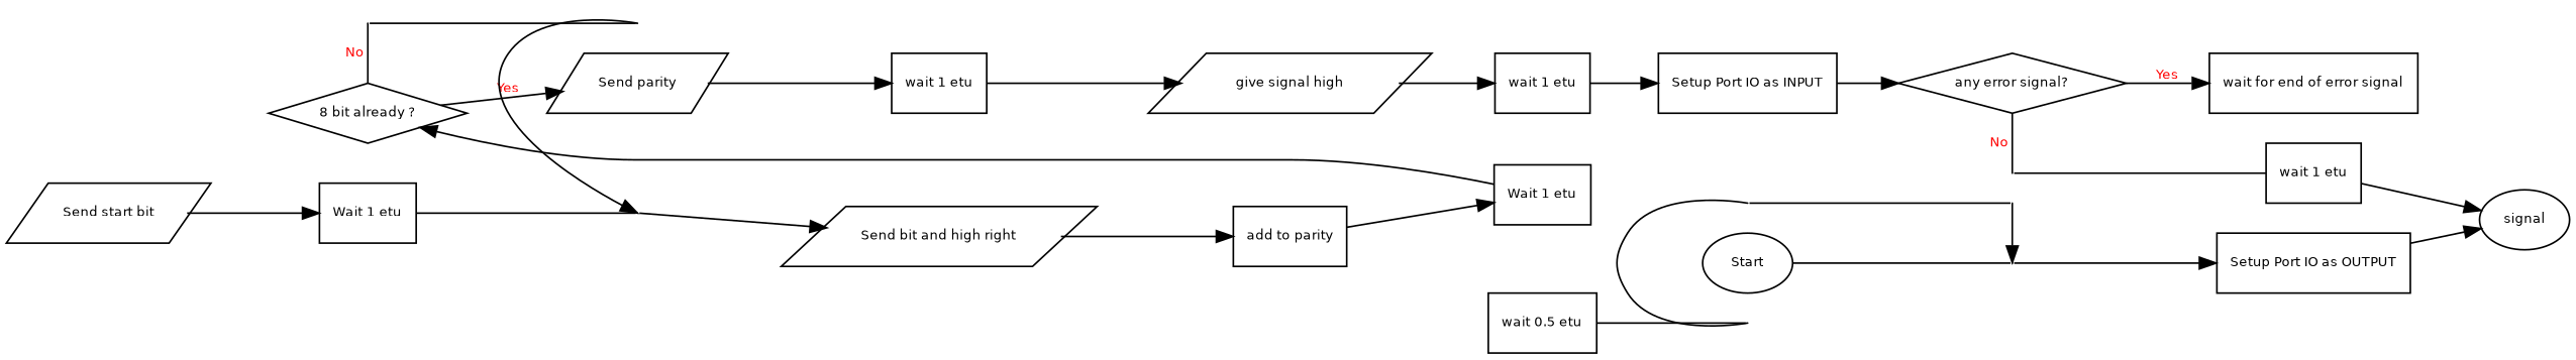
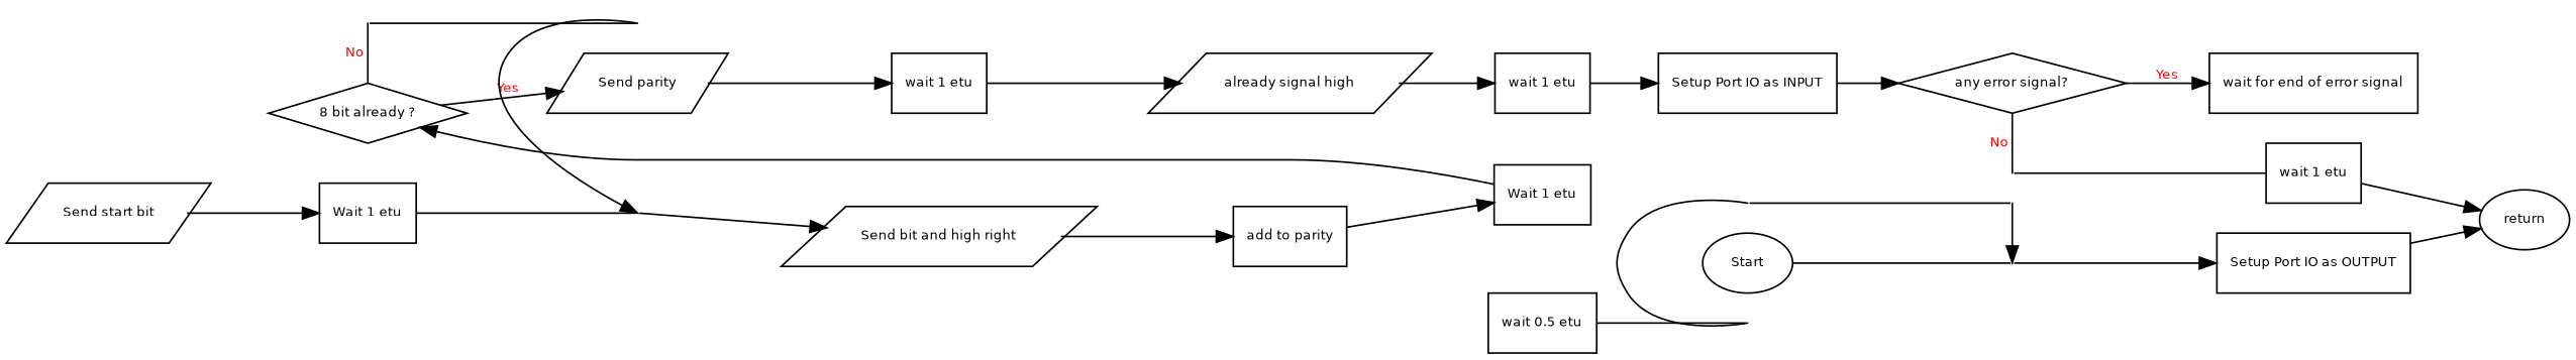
  digraph {
    rankdir=LR
    node [fontname="Bitstream Vera Sans" fontsize=8 shape=box]
    edge [fontcolor=Red fontname="Bitstream Vera Sans" fontsize=8]
    n1 [label="." shape=point width=0]
    n2 [label="8 bit already ?" shape=diamond]
    n3 [label="." shape=point width=0]
    n4 [label="." shape=point width=0]
    n5 [label="any error signal?" shape=diamond]
    n6 [label="." shape=point width=0]
    n7 [label="." shape=point width=0]
    n8 [label="." shape=point width=0]
    n9 [label="." shape=point width=0]
    n10 [label="." shape=point width=0]
    n11 [label="Send parity" shape=parallelogram]
    n12 [label="Send bit and high right" shape=parallelogram]
    n13 [label="wait for end of error signal"]
    n14 [label="wait 1 etu"]
    n15 [label="Setup Port IO as OUTPUT"]
    n16 [label=Start shape=oval]
-   n17 [label=signal shape=oval]
+   n17 [label=return shape=oval]
    n18 [label="Send start bit" shape=parallelogram]
    n19 [label="Wait 1 etu"]
    n20 [label="add to parity"]
    n21 [label="Wait 1 etu"]
    n22 [label="wait 1 etu"]
-   n23 [label="give signal high" shape=parallelogram]
+   n23 [label="already signal high" shape=parallelogram]
    n24 [label="wait 1 etu"]
    n25 [label="Setup Port IO as INPUT"]
    n26 [label="wait 0.5 etu"]
    subgraph sub_1 {
      rank=same
      n1
      n2
    }
    subgraph sub_2 {
      rank=same
      n3
      n4
    }
    subgraph sub_3 {
      rank=same
      n5
      n6
    }
    subgraph sub_4 {
      rank=same
      n7
      n8
    }
    subgraph sub_5 {
      rank=same
      n9
      n10
    }
    n1 -> n2 [arrowhead=none label=No]
    n1 -> n4 [arrowhead=none]
    n2 -> n11 [label=Yes]
    n3 -> n12
    n4 -> n3
    n5 -> n6 [arrowhead=none label=No]
    n5 -> n13 [label=Yes]
    n6 -> n14 [arrowhead=none]
    n7 -> n8 [arrowhead=none]
    n7 -> n10 [arrowhead=none]
    n9 -> n15
    n10 -> n9
    n11 -> n22
    n12 -> n20
    n14 -> n17
    n15 -> n17
    n16 -> n9 [arrowhead=none]
    n18 -> n19
    n19 -> n3 [arrowhead=none]
    n20 -> n21
    n21 -> n2
    n22 -> n23
    n23 -> n24
    n24 -> n25
    n25 -> n5
    n26 -> n8 [arrowhead=none]
  }
